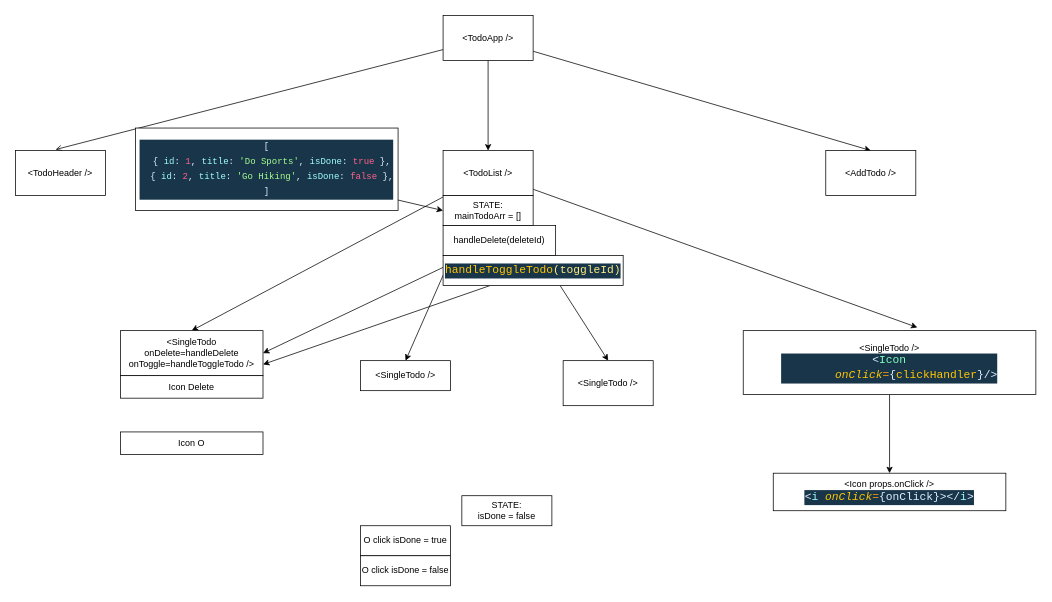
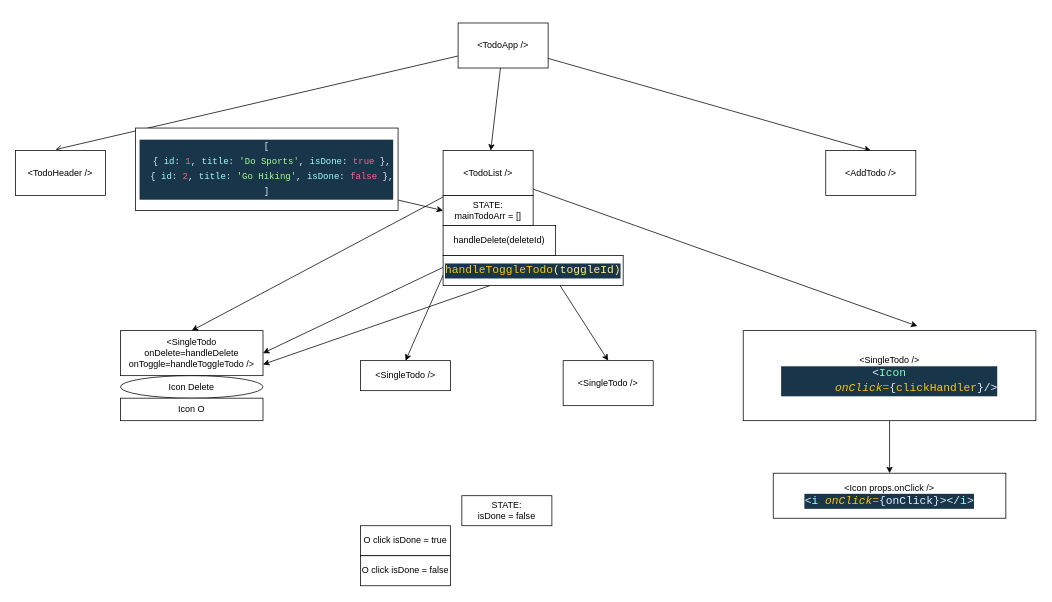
  <mxCell id="0" />
  <mxCell id="1" parent="0" />
  <mxCell id="2" style="edgeStyle=none;html=1;entryX=0.446;entryY=-0.022;entryDx=0;entryDy=0;entryPerimeter=0;endArrow=open;" parent="1" source="5" target="6" edge="1"><mxGeometry relative="1" as="geometry" /></mxCell>
  <mxCell id="3" value="" style="edgeStyle=none;html=1;" parent="1" source="5" target="11" edge="1"><mxGeometry relative="1" as="geometry" /></mxCell>
  <mxCell id="4" style="edgeStyle=none;html=1;entryX=0.5;entryY=0;entryDx=0;entryDy=0;" parent="1" source="5" target="12" edge="1"><mxGeometry relative="1" as="geometry" /></mxCell>
- <mxCell id="5" value="&amp;lt;TodoApp /&amp;gt;" style="rounded=0;whiteSpace=wrap;html=1;" parent="1" vertex="1"><mxGeometry x="590" y="20" width="120" height="60" as="geometry" /></mxCell>
+ <mxCell id="5" value="&amp;lt;TodoApp /&amp;gt;" style="rounded=0;whiteSpace=wrap;html=1;" parent="1" vertex="1"><mxGeometry x="610" y="30" width="120" height="60" as="geometry" /></mxCell>
  <mxCell id="6" value="&amp;lt;TodoHeader /&amp;gt;" style="rounded=0;whiteSpace=wrap;html=1;" parent="1" vertex="1"><mxGeometry x="20" y="200" width="120" height="60" as="geometry" /></mxCell>
  <mxCell id="7" style="edgeStyle=none;html=1;entryX=0.5;entryY=0;entryDx=0;entryDy=0;" parent="1" source="11" target="13" edge="1"><mxGeometry relative="1" as="geometry" /></mxCell>
  <mxCell id="8" style="edgeStyle=none;html=1;entryX=0.5;entryY=0;entryDx=0;entryDy=0;" parent="1" source="11" target="14" edge="1"><mxGeometry relative="1" as="geometry" /></mxCell>
  <mxCell id="9" style="edgeStyle=none;html=1;entryX=0.5;entryY=0;entryDx=0;entryDy=0;" parent="1" source="11" target="15" edge="1"><mxGeometry relative="1" as="geometry" /></mxCell>
  <mxCell id="10" style="edgeStyle=none;html=1;entryX=0.595;entryY=-0.05;entryDx=0;entryDy=0;entryPerimeter=0;" parent="1" source="11" target="17" edge="1"><mxGeometry relative="1" as="geometry" /></mxCell>
  <mxCell id="11" value="&amp;lt;TodoList /&amp;gt;" style="rounded=0;whiteSpace=wrap;html=1;" parent="1" vertex="1"><mxGeometry x="590" y="200" width="120" height="60" as="geometry" /></mxCell>
  <mxCell id="12" value="&amp;lt;AddTodo /&amp;gt;" style="rounded=0;whiteSpace=wrap;html=1;" parent="1" vertex="1"><mxGeometry x="1100" y="200" width="120" height="60" as="geometry" /></mxCell>
  <mxCell id="13" value="&amp;lt;SingleTodo onDelete=handleDelete &lt;br&gt;onToggle=handleToggleTodo /&amp;gt;" style="rounded=0;whiteSpace=wrap;html=1;" parent="1" vertex="1"><mxGeometry x="160" y="440" width="190" height="60" as="geometry" /></mxCell>
  <mxCell id="14" value="&amp;lt;SingleTodo /&amp;gt;" style="rounded=0;whiteSpace=wrap;html=1;" parent="1" vertex="1"><mxGeometry x="480" y="480" width="120" height="40" as="geometry" /></mxCell>
  <mxCell id="15" value="&amp;lt;SingleTodo /&amp;gt;" style="rounded=0;whiteSpace=wrap;html=1;" parent="1" vertex="1"><mxGeometry x="750" y="480" width="120" height="60" as="geometry" /></mxCell>
  <mxCell id="16" style="edgeStyle=none;html=1;entryX=0.5;entryY=0;entryDx=0;entryDy=0;" parent="1" source="17" target="21" edge="1"><mxGeometry relative="1" as="geometry" /></mxCell>
- <mxCell id="17" value="&amp;lt;SingleTodo /&amp;gt;&lt;br&gt;&lt;div style=&quot;color: rgb(255 , 255 , 255) ; background-color: rgb(25 , 53 , 73) ; font-family: &amp;#34;cascadia code&amp;#34; , &amp;#34;menlo&amp;#34; , &amp;#34;monaco&amp;#34; , &amp;#34;courier new&amp;#34; , monospace , &amp;#34;consolas&amp;#34; , &amp;#34;courier new&amp;#34; , monospace ; font-size: 15px ; line-height: 20px&quot;&gt;&lt;div&gt;&lt;span style=&quot;color: #e1efff&quot;&gt;&amp;lt;&lt;/span&gt;&lt;span style=&quot;color: #80ffbb&quot;&gt;Icon&lt;/span&gt;&lt;/div&gt;&lt;div&gt;&lt;span style=&quot;color: #9effff&quot;&gt;&amp;nbsp; &amp;nbsp; &amp;nbsp; &amp;nbsp; &lt;/span&gt;&lt;span style=&quot;color: #ffc600 ; font-style: italic&quot;&gt;onClick&lt;/span&gt;&lt;span style=&quot;color: #ff9d00&quot;&gt;=&lt;/span&gt;&lt;span style=&quot;color: #e1efff&quot;&gt;{&lt;/span&gt;&lt;span style=&quot;color: #ffc600&quot;&gt;clickHandler&lt;/span&gt;&lt;span style=&quot;color: #e1efff&quot;&gt;}&lt;/span&gt;&lt;span style=&quot;color: rgb(225 , 239 , 255)&quot;&gt;/&amp;gt;&lt;/span&gt;&lt;/div&gt;&lt;/div&gt;" style="rounded=0;whiteSpace=wrap;html=1;" parent="1" vertex="1"><mxGeometry x="990" y="440" width="390" height="85" as="geometry" /></mxCell>
+ <mxCell id="17" value="&amp;lt;SingleTodo /&amp;gt;&lt;br&gt;&lt;div style=&quot;color: rgb(255 , 255 , 255) ; background-color: rgb(25 , 53 , 73) ; font-family: &amp;#34;cascadia code&amp;#34; , &amp;#34;menlo&amp;#34; , &amp;#34;monaco&amp;#34; , &amp;#34;courier new&amp;#34; , monospace , &amp;#34;consolas&amp;#34; , &amp;#34;courier new&amp;#34; , monospace ; font-size: 15px ; line-height: 20px&quot;&gt;&lt;div&gt;&lt;span style=&quot;color: #e1efff&quot;&gt;&amp;lt;&lt;/span&gt;&lt;span style=&quot;color: #80ffbb&quot;&gt;Icon&lt;/span&gt;&lt;/div&gt;&lt;div&gt;&lt;span style=&quot;color: #9effff&quot;&gt;&amp;nbsp; &amp;nbsp; &amp;nbsp; &amp;nbsp; &lt;/span&gt;&lt;span style=&quot;color: #ffc600 ; font-style: italic&quot;&gt;onClick&lt;/span&gt;&lt;span style=&quot;color: #ff9d00&quot;&gt;=&lt;/span&gt;&lt;span style=&quot;color: #e1efff&quot;&gt;{&lt;/span&gt;&lt;span style=&quot;color: #ffc600&quot;&gt;clickHandler&lt;/span&gt;&lt;span style=&quot;color: #e1efff&quot;&gt;}&lt;/span&gt;&lt;span style=&quot;color: rgb(225 , 239 , 255)&quot;&gt;/&amp;gt;&lt;/span&gt;&lt;/div&gt;&lt;/div&gt;" style="rounded=0;whiteSpace=wrap;html=1;" parent="1" vertex="1"><mxGeometry x="990" y="440" width="390" height="120" as="geometry" /></mxCell>
  <mxCell id="18" value="STATE: &lt;br&gt;isDone = false" style="rounded=0;whiteSpace=wrap;html=1;" parent="1" vertex="1"><mxGeometry x="615" y="660" width="120" height="40" as="geometry" /></mxCell>
  <mxCell id="19" value="O click isDone = true" style="rounded=0;whiteSpace=wrap;html=1;" parent="1" vertex="1"><mxGeometry x="480" y="700" width="120" height="40" as="geometry" /></mxCell>
  <mxCell id="20" value="O click isDone = false" style="rounded=0;whiteSpace=wrap;html=1;" parent="1" vertex="1"><mxGeometry x="480" y="740" width="120" height="40" as="geometry" /></mxCell>
- <mxCell id="21" value="&amp;lt;Icon props.onClick /&amp;gt;&lt;br&gt;&lt;div style=&quot;color: rgb(255 , 255 , 255) ; background-color: rgb(25 , 53 , 73) ; font-family: &amp;#34;cascadia code&amp;#34; , &amp;#34;menlo&amp;#34; , &amp;#34;monaco&amp;#34; , &amp;#34;courier new&amp;#34; , monospace , &amp;#34;consolas&amp;#34; , &amp;#34;courier new&amp;#34; , monospace ; font-size: 15px ; line-height: 20px&quot;&gt;&lt;span style=&quot;color: #e1efff&quot;&gt;&amp;lt;&lt;/span&gt;&lt;span style=&quot;color: #9effff&quot;&gt;i&lt;/span&gt;&lt;span style=&quot;color: #9effff&quot;&gt; &lt;/span&gt;&lt;span style=&quot;color: #ffc600 ; font-style: italic&quot;&gt;onClick&lt;/span&gt;&lt;span style=&quot;color: #ff9d00&quot;&gt;=&lt;/span&gt;&lt;span style=&quot;color: #e1efff&quot;&gt;{&lt;/span&gt;&lt;span style=&quot;color: #e1efff&quot;&gt;onClick&lt;/span&gt;&lt;span style=&quot;color: #e1efff&quot;&gt;}&lt;/span&gt;&lt;span style=&quot;color: #e1efff&quot;&gt;&amp;gt;&amp;lt;/&lt;/span&gt;&lt;span style=&quot;color: #9effff&quot;&gt;i&lt;/span&gt;&lt;span style=&quot;color: #e1efff&quot;&gt;&amp;gt;&lt;/span&gt;&lt;/div&gt;" style="rounded=0;whiteSpace=wrap;html=1;" parent="1" vertex="1"><mxGeometry x="1030" y="630" width="310" height="50" as="geometry" /></mxCell>
+ <mxCell id="21" value="&amp;lt;Icon props.onClick /&amp;gt;&lt;br&gt;&lt;div style=&quot;color: rgb(255 , 255 , 255) ; background-color: rgb(25 , 53 , 73) ; font-family: &amp;#34;cascadia code&amp;#34; , &amp;#34;menlo&amp;#34; , &amp;#34;monaco&amp;#34; , &amp;#34;courier new&amp;#34; , monospace , &amp;#34;consolas&amp;#34; , &amp;#34;courier new&amp;#34; , monospace ; font-size: 15px ; line-height: 20px&quot;&gt;&lt;span style=&quot;color: #e1efff&quot;&gt;&amp;lt;&lt;/span&gt;&lt;span style=&quot;color: #9effff&quot;&gt;i&lt;/span&gt;&lt;span style=&quot;color: #9effff&quot;&gt; &lt;/span&gt;&lt;span style=&quot;color: #ffc600 ; font-style: italic&quot;&gt;onClick&lt;/span&gt;&lt;span style=&quot;color: #ff9d00&quot;&gt;=&lt;/span&gt;&lt;span style=&quot;color: #e1efff&quot;&gt;{&lt;/span&gt;&lt;span style=&quot;color: #e1efff&quot;&gt;onClick&lt;/span&gt;&lt;span style=&quot;color: #e1efff&quot;&gt;}&lt;/span&gt;&lt;span style=&quot;color: #e1efff&quot;&gt;&amp;gt;&amp;lt;/&lt;/span&gt;&lt;span style=&quot;color: #9effff&quot;&gt;i&lt;/span&gt;&lt;span style=&quot;color: #e1efff&quot;&gt;&amp;gt;&lt;/span&gt;&lt;/div&gt;" style="rounded=0;whiteSpace=wrap;html=1;" parent="1" vertex="1"><mxGeometry x="1030" y="630" width="310" height="60" as="geometry" /></mxCell>
  <mxCell id="22" value="" style="edgeStyle=none;html=1;fontSize=12;entryX=0;entryY=0.5;entryDx=0;entryDy=0;" parent="1" source="23" target="24" edge="1"><mxGeometry relative="1" as="geometry" /></mxCell>
  <mxCell id="23" value="&lt;div style=&quot;color: rgb(255 , 255 , 255) ; background-color: rgb(25 , 53 , 73) ; font-family: &amp;#34;cascadia code&amp;#34; , &amp;#34;menlo&amp;#34; , &amp;#34;monaco&amp;#34; , &amp;#34;courier new&amp;#34; , monospace , &amp;#34;consolas&amp;#34; , &amp;#34;courier new&amp;#34; , monospace ; line-height: 20px&quot;&gt;&lt;div&gt;&lt;span style=&quot;color: #e1efff&quot;&gt;[&lt;/span&gt;&lt;/div&gt;&lt;div&gt;&lt;span style=&quot;color: #9effff&quot;&gt;&amp;nbsp; &lt;/span&gt;&lt;span style=&quot;color: #e1efff&quot;&gt;{&lt;/span&gt;&lt;span style=&quot;color: #9effff&quot;&gt; &lt;/span&gt;&lt;span style=&quot;color: #9effff&quot;&gt;id&lt;/span&gt;&lt;span style=&quot;color: #e1efff&quot;&gt;:&lt;/span&gt;&lt;span style=&quot;color: #9effff&quot;&gt; &lt;/span&gt;&lt;span style=&quot;color: #ff628c&quot;&gt;1&lt;/span&gt;&lt;span style=&quot;color: #e1efff&quot;&gt;,&lt;/span&gt;&lt;span style=&quot;color: #9effff&quot;&gt; &lt;/span&gt;&lt;span style=&quot;color: #9effff&quot;&gt;title&lt;/span&gt;&lt;span style=&quot;color: #e1efff&quot;&gt;:&lt;/span&gt;&lt;span style=&quot;color: #9effff&quot;&gt; &lt;/span&gt;&lt;span style=&quot;color: #92fc79&quot;&gt;'&lt;/span&gt;&lt;span style=&quot;color: #a5ff90&quot;&gt;Do Sports&lt;/span&gt;&lt;span style=&quot;color: #92fc79&quot;&gt;'&lt;/span&gt;&lt;span style=&quot;color: #e1efff&quot;&gt;,&lt;/span&gt;&lt;span style=&quot;color: #9effff&quot;&gt; &lt;/span&gt;&lt;span style=&quot;color: #9effff&quot;&gt;isDone&lt;/span&gt;&lt;span style=&quot;color: #e1efff&quot;&gt;:&lt;/span&gt;&lt;span style=&quot;color: #9effff&quot;&gt; &lt;/span&gt;&lt;span style=&quot;color: #ff628c&quot;&gt;true&lt;/span&gt;&lt;span style=&quot;color: #9effff&quot;&gt; &lt;/span&gt;&lt;span style=&quot;color: #e1efff&quot;&gt;},&lt;/span&gt;&lt;/div&gt;&lt;div&gt;&lt;span style=&quot;color: #9effff&quot;&gt;&amp;nbsp; &lt;/span&gt;&lt;span style=&quot;color: #e1efff&quot;&gt;{&lt;/span&gt;&lt;span style=&quot;color: #9effff&quot;&gt; &lt;/span&gt;&lt;span style=&quot;color: #9effff&quot;&gt;id&lt;/span&gt;&lt;span style=&quot;color: #e1efff&quot;&gt;:&lt;/span&gt;&lt;span style=&quot;color: #9effff&quot;&gt; &lt;/span&gt;&lt;span style=&quot;color: #ff628c&quot;&gt;2&lt;/span&gt;&lt;span style=&quot;color: #e1efff&quot;&gt;,&lt;/span&gt;&lt;span style=&quot;color: #9effff&quot;&gt; &lt;/span&gt;&lt;span style=&quot;color: #9effff&quot;&gt;title&lt;/span&gt;&lt;span style=&quot;color: #e1efff&quot;&gt;:&lt;/span&gt;&lt;span style=&quot;color: #9effff&quot;&gt; &lt;/span&gt;&lt;span style=&quot;color: #92fc79&quot;&gt;'&lt;/span&gt;&lt;span style=&quot;color: #a5ff90&quot;&gt;Go Hiking&lt;/span&gt;&lt;span style=&quot;color: #92fc79&quot;&gt;'&lt;/span&gt;&lt;span style=&quot;color: #e1efff&quot;&gt;,&lt;/span&gt;&lt;span style=&quot;color: #9effff&quot;&gt; &lt;/span&gt;&lt;span style=&quot;color: #9effff&quot;&gt;isDone&lt;/span&gt;&lt;span style=&quot;color: #e1efff&quot;&gt;:&lt;/span&gt;&lt;span style=&quot;color: #9effff&quot;&gt; &lt;/span&gt;&lt;span style=&quot;color: #ff628c&quot;&gt;false&lt;/span&gt;&lt;span style=&quot;color: #9effff&quot;&gt; &lt;/span&gt;&lt;span style=&quot;color: #e1efff&quot;&gt;},&lt;/span&gt;&lt;/div&gt;&lt;div&gt;&lt;span style=&quot;color: #e1efff&quot;&gt;]&lt;/span&gt;&lt;/div&gt;&lt;/div&gt;" style="rounded=0;whiteSpace=wrap;html=1;" parent="1" vertex="1"><mxGeometry x="180" y="170" width="350" height="110" as="geometry" /></mxCell>
  <mxCell id="24" value="STATE: &lt;br&gt;mainTodoArr = []" style="rounded=0;whiteSpace=wrap;html=1;" vertex="1" parent="1"><mxGeometry x="590" y="260" width="120" height="40" as="geometry" /></mxCell>
- <mxCell id="25" value="Icon Delete" style="rounded=0;whiteSpace=wrap;html=1;" vertex="1" parent="1"><mxGeometry x="160" y="500" width="190" height="30" as="geometry" /></mxCell>
+ <mxCell id="25" value="Icon Delete" style="ellipse;whiteSpace=wrap;html=1;" vertex="1" parent="1"><mxGeometry x="160" y="500" width="190" height="30" as="geometry" /></mxCell>
  <mxCell id="26" style="edgeStyle=none;html=1;entryX=1;entryY=0.5;entryDx=0;entryDy=0;" edge="1" parent="1" source="27" target="13"><mxGeometry relative="1" as="geometry" /></mxCell>
  <mxCell id="27" value="handleDelete(deleteId)" style="rounded=0;whiteSpace=wrap;html=1;" vertex="1" parent="1"><mxGeometry x="590" y="300" width="150" height="40" as="geometry" /></mxCell>
  <mxCell id="28" style="edgeStyle=none;html=1;entryX=1;entryY=0.75;entryDx=0;entryDy=0;" edge="1" parent="1" source="29" target="13"><mxGeometry relative="1" as="geometry" /></mxCell>
  <mxCell id="29" value="&lt;div style=&quot;color: rgb(255 , 255 , 255) ; background-color: rgb(25 , 53 , 73) ; font-family: &amp;#34;cascadia code&amp;#34; , &amp;#34;menlo&amp;#34; , &amp;#34;monaco&amp;#34; , &amp;#34;courier new&amp;#34; , monospace , &amp;#34;consolas&amp;#34; , &amp;#34;courier new&amp;#34; , monospace ; font-size: 15px ; line-height: 20px&quot;&gt;&lt;span style=&quot;color: #ffc600&quot;&gt;handleToggleTodo&lt;/span&gt;&lt;span style=&quot;color: #ffee80&quot;&gt;(toggleId)&lt;/span&gt;&lt;/div&gt;" style="rounded=0;whiteSpace=wrap;html=1;" vertex="1" parent="1"><mxGeometry x="590" y="340" width="240" height="40" as="geometry" /></mxCell>
- <mxCell id="30" value="Icon O" style="rounded=0;whiteSpace=wrap;html=1;" vertex="1" parent="1"><mxGeometry x="160" y="575" width="190" height="30" as="geometry" /></mxCell>
+ <mxCell id="30" value="Icon O" style="rounded=0;whiteSpace=wrap;html=1;" vertex="1" parent="1"><mxGeometry x="160" y="530" width="190" height="30" as="geometry" /></mxCell>
